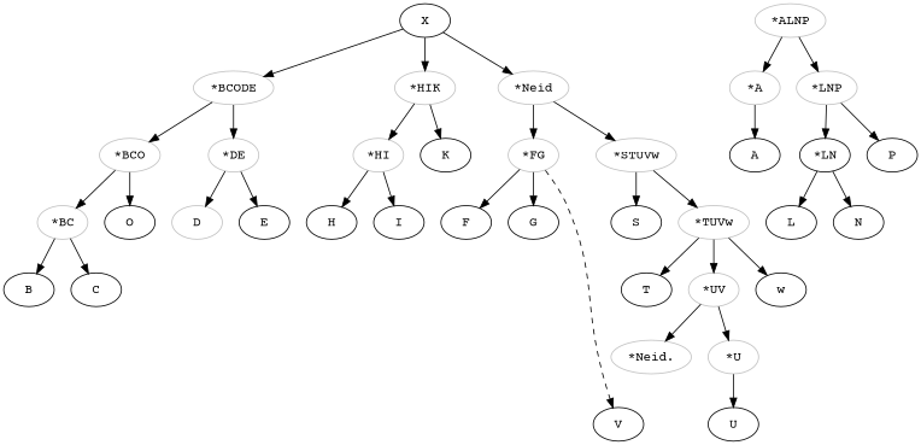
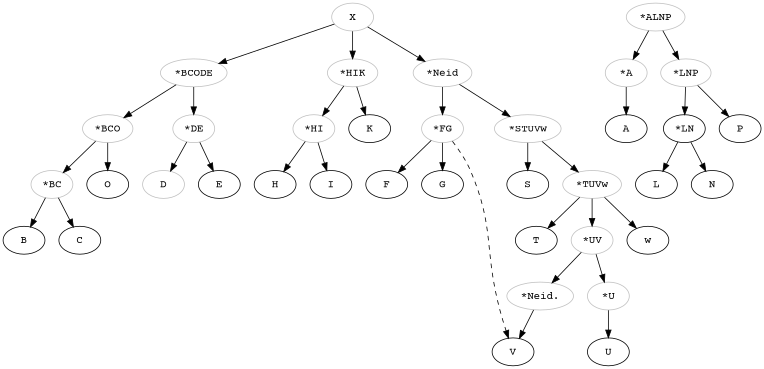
  digraph {
    fontname="Courier Prime"
    node [fontname="Courier Prime"]
    edge [fontname="Courier Prime"]
-   X [color=black]
+   X [color=grey]
    n2 [color=grey label="*BCODE"]
    n3 [color=grey label="*HIK"]
    n4 [color=grey label="*Neid"]
    n5 [color=grey label="*ALNP"]
    n6 [color=grey label="*A"]
    n7 [color=grey label="*LNP"]
    n8 [color=grey label="*BCO"]
    n9 [color=grey label="*DE"]
    n10 [color=grey label="*HI"]
    K
    n12 [color=grey label="*FG"]
    n13 [color=grey label="*STUVw"]
    A
    n15 [color=black label="*LN"]
    P
    L
    N
    n19 [color=grey label="*BC"]
    O
    D [color=grey]
    E
    B
    C
    H
    I
    F
    G
    V
    S
    n31 [color=grey label="*TUVw"]
    T
    n33 [color=grey label="*UV"]
    w
    n35 [color=grey label="*U"]
    n36 [color=grey label="*Neid."]
    U
    X -> n2
    X -> n3
    X -> n4
    n2 -> n8
    n2 -> n9
    n3 -> n10
    n3 -> K
    n4 -> n12
    n4 -> n13
    n5 -> n6
    n5 -> n7
    n6 -> A
    n7 -> n15
    n7 -> P
    n8 -> n19
    n8 -> O
    n9 -> D
    n9 -> E
    n10 -> H
    n10 -> I
    n12 -> F
    n12 -> G
    n12 -> V [style=dashed]
    n13 -> S
    n13 -> n31
    n15 -> L
    n15 -> N
    n19 -> B
    n19 -> C
    n31 -> T
    n31 -> n33
    n31 -> w
    n33 -> n35
    n33 -> n36
    n35 -> U
+   n36 -> V
  }
